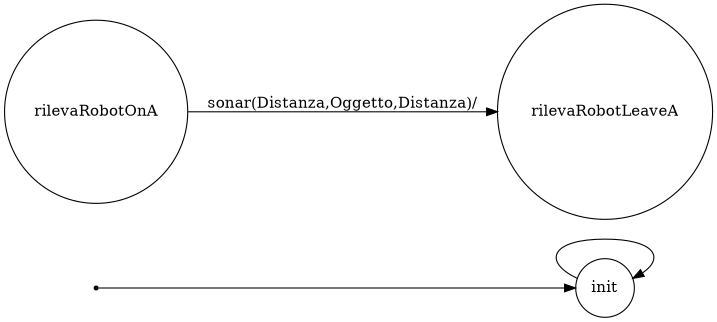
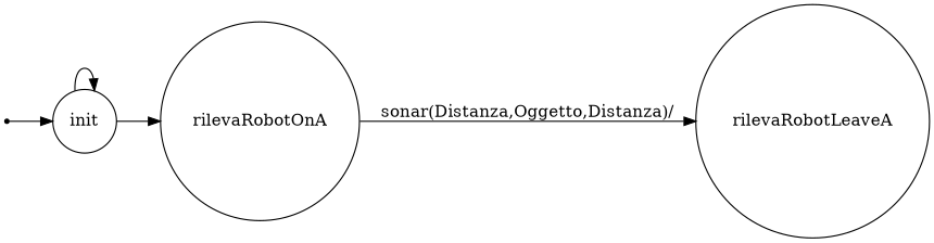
  digraph {
    rankdir=LR
    node [shape=circle]
    iniziale [shape=point]
    init
    rilevaRobotOnA
    rilevaRobotLeaveA
    iniziale -> init
    init -> init
+   init -> rilevaRobotOnA
    rilevaRobotOnA -> rilevaRobotLeaveA [label="sonar(Distanza,Oggetto,Distanza)/"]
  }
